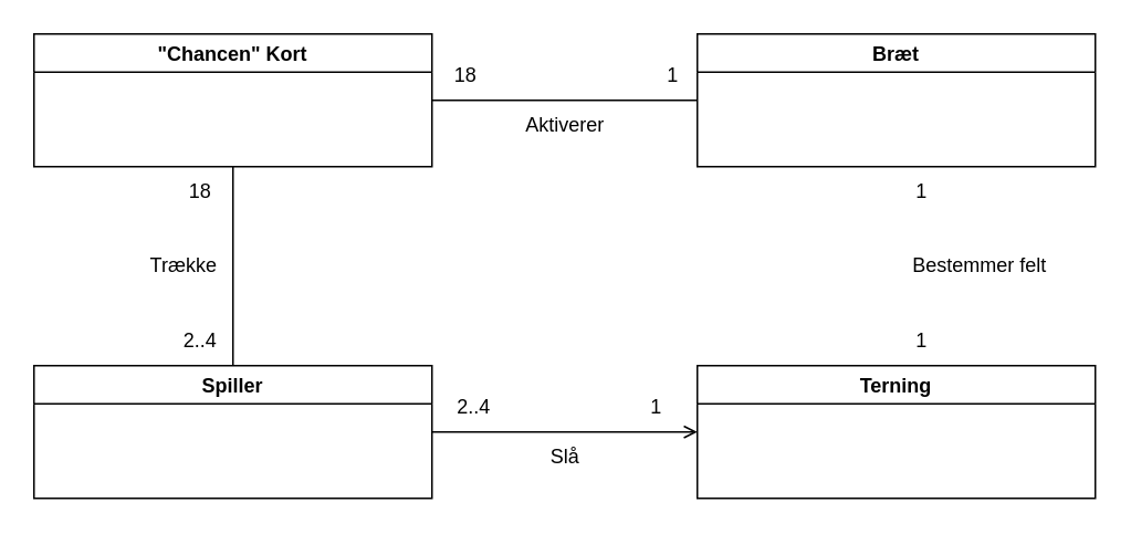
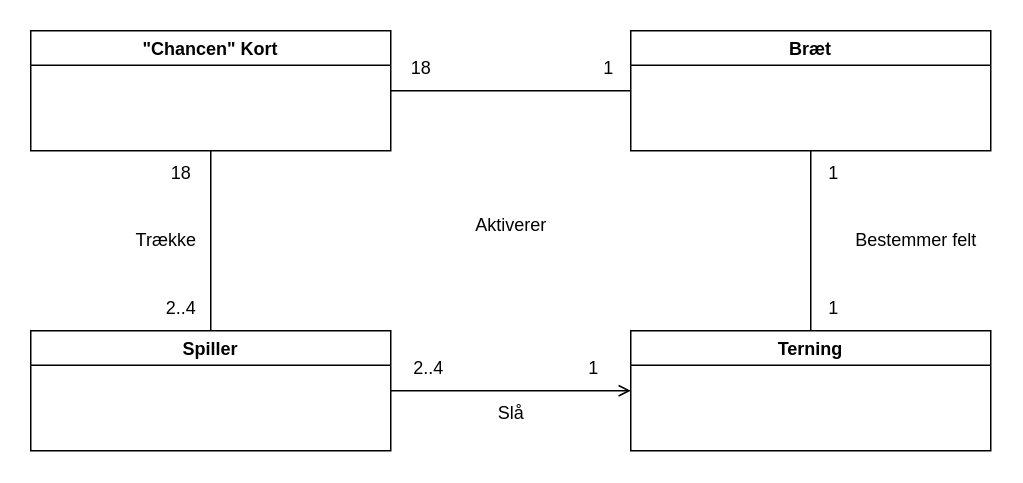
  <mxCell id="0" />
  <mxCell id="1" parent="0" />
  <mxCell id="2" value="Spiller" style="swimlane;" parent="1" vertex="1"><mxGeometry x="20" y="220" width="240" height="80" as="geometry" /></mxCell>
  <mxCell id="3" value="Bræt" style="swimlane;" parent="1" vertex="1"><mxGeometry x="420" y="20" width="240" height="80" as="geometry" /></mxCell>
  <mxCell id="4" value="Terning" style="swimlane;" parent="1" vertex="1"><mxGeometry x="420" y="220" width="240" height="80" as="geometry" /></mxCell>
  <mxCell id="5" value="&quot;Chancen&quot; Kort" style="swimlane;" parent="1" vertex="1"><mxGeometry x="20" y="20" width="240" height="80" as="geometry" /></mxCell>
+ <mxCell id="6" value="" style="endArrow=none;html=1;rounded=0;exitX=0.5;exitY=0;exitDx=0;exitDy=0;entryX=0.5;entryY=1;entryDx=0;entryDy=0;" parent="1" source="4" target="3" edge="1"><mxGeometry width="50" height="50" relative="1" as="geometry"><mxPoint x="540" y="170" as="sourcePoint" /><mxPoint x="610" y="130" as="targetPoint" /></mxGeometry></mxCell>
  <mxCell id="7" value="1" style="text;html=1;align=center;verticalAlign=middle;resizable=0;points=[];autosize=1;strokeColor=none;fillColor=none;" parent="1" vertex="1"><mxGeometry x="540" y="100" width="30" height="30" as="geometry" /></mxCell>
  <mxCell id="8" value="1" style="text;html=1;align=center;verticalAlign=middle;resizable=0;points=[];autosize=1;strokeColor=none;fillColor=none;glass=0;sketch=0;" parent="1" vertex="1"><mxGeometry x="540" y="190" width="30" height="30" as="geometry" /></mxCell>
- <mxCell id="9" value="Bestemmer felt" style="text;html=1;align=center;verticalAlign=middle;resizable=0;points=[];autosize=1;strokeColor=none;fillColor=none;" parent="1" vertex="1"><mxGeometry x="540" y="145" width="100" height="30" as="geometry" /></mxCell>
+ <mxCell id="9" value="Bestemmer felt" style="text;html=1;align=center;verticalAlign=middle;resizable=0;points=[];autosize=1;strokeColor=none;fillColor=none;" parent="1" vertex="1"><mxGeometry x="560" y="145" width="100" height="30" as="geometry" /></mxCell>
  <mxCell id="10" value="" style="endArrow=open;html=1;rounded=0;entryX=0;entryY=0.5;entryDx=0;entryDy=0;exitX=1;exitY=0.5;exitDx=0;exitDy=0;" parent="1" source="2" target="4" edge="1"><mxGeometry width="50" height="50" relative="1" as="geometry"><mxPoint x="320" y="310" as="sourcePoint" /><mxPoint x="370" y="260" as="targetPoint" /></mxGeometry></mxCell>
  <mxCell id="11" value="2..4" style="text;html=1;align=center;verticalAlign=middle;resizable=0;points=[];autosize=1;strokeColor=none;fillColor=none;" parent="1" vertex="1"><mxGeometry x="265" y="230" width="40" height="30" as="geometry" /></mxCell>
  <mxCell id="12" value="1" style="text;html=1;align=center;verticalAlign=middle;resizable=0;points=[];autosize=1;strokeColor=none;fillColor=none;" parent="1" vertex="1"><mxGeometry x="380" y="230" width="30" height="30" as="geometry" /></mxCell>
  <mxCell id="13" value="" style="endArrow=none;html=1;rounded=0;entryX=0;entryY=0.5;entryDx=0;entryDy=0;exitX=1;exitY=0.5;exitDx=0;exitDy=0;" parent="1" source="5" target="3" edge="1"><mxGeometry width="50" height="50" relative="1" as="geometry"><mxPoint x="320" y="310" as="sourcePoint" /><mxPoint x="370" y="260" as="targetPoint" /></mxGeometry></mxCell>
  <mxCell id="14" value="Slå" style="text;html=1;align=center;verticalAlign=middle;resizable=0;points=[];autosize=1;strokeColor=none;fillColor=none;glass=0;sketch=0;" parent="1" vertex="1"><mxGeometry x="320" y="260" width="40" height="30" as="geometry" /></mxCell>
  <mxCell id="15" value="18" style="text;html=1;align=center;verticalAlign=middle;resizable=0;points=[];autosize=1;strokeColor=none;fillColor=none;" parent="1" vertex="1"><mxGeometry x="260" y="30" width="40" height="30" as="geometry" /></mxCell>
  <mxCell id="16" value="1" style="text;html=1;align=center;verticalAlign=middle;resizable=0;points=[];autosize=1;strokeColor=none;fillColor=none;" parent="1" vertex="1"><mxGeometry x="390" y="30" width="30" height="30" as="geometry" /></mxCell>
- <mxCell id="17" value="Aktiverer" style="text;html=1;align=center;verticalAlign=middle;resizable=0;points=[];autosize=1;strokeColor=none;fillColor=none;" parent="1" vertex="1"><mxGeometry x="305" y="60" width="70" height="30" as="geometry" /></mxCell>
+ <mxCell id="17" value="Aktiverer" style="text;html=1;align=center;verticalAlign=middle;resizable=0;points=[];autosize=1;strokeColor=none;fillColor=none;" parent="1" vertex="1"><mxGeometry x="305" y="135" width="70" height="30" as="geometry" /></mxCell>
  <mxCell id="18" value="" style="endArrow=none;html=1;rounded=0;entryX=0.5;entryY=1;entryDx=0;entryDy=0;exitX=0.5;exitY=0;exitDx=0;exitDy=0;" parent="1" source="2" target="5" edge="1"><mxGeometry width="50" height="50" relative="1" as="geometry"><mxPoint x="330" y="320" as="sourcePoint" /><mxPoint x="380" y="270" as="targetPoint" /></mxGeometry></mxCell>
  <mxCell id="19" value="18" style="text;html=1;align=center;verticalAlign=middle;resizable=0;points=[];autosize=1;strokeColor=none;fillColor=none;" parent="1" vertex="1"><mxGeometry x="100" y="100" width="40" height="30" as="geometry" /></mxCell>
  <mxCell id="20" value="2..4" style="text;html=1;align=center;verticalAlign=middle;resizable=0;points=[];autosize=1;strokeColor=none;fillColor=none;" parent="1" vertex="1"><mxGeometry x="100" y="190" width="40" height="30" as="geometry" /></mxCell>
  <mxCell id="21" value="Trække" style="text;html=1;align=center;verticalAlign=middle;resizable=0;points=[];autosize=1;strokeColor=none;fillColor=none;" parent="1" vertex="1"><mxGeometry x="80" y="145" width="60" height="30" as="geometry" /></mxCell>
